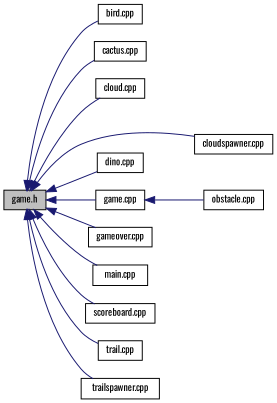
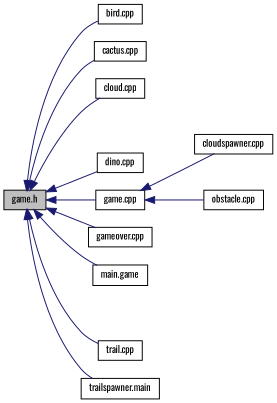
  digraph {
    fontname=Oswald
    rankdir=LR
    node [color=black fillcolor=white fontname=Oswald fontsize=10 shape=record style=filled]
    edge [color=midnightblue dir=back fontname=Oswald fontsize=10 labelfontname=Helvetica labelfontsize=10 style=solid]
    n1 [fillcolor=grey75 fontcolor=black height=0.2 label="game.h" width=0.4]
    n2 [height=0.2 label="bird.cpp" width=0.4]
    n3 [height=0.2 label="cactus.cpp" width=0.4]
    n4 [height=0.2 label="cloud.cpp" width=0.4]
    n5 [height=0.2 label="cloudspawner.cpp" width=0.4]
    n6 [height=0.2 label="dino.cpp" width=0.4]
    n7 [height=0.2 label="game.cpp" width=0.4]
    n8 [height=0.2 label="gameover.cpp" width=0.4]
-   n9 [height=0.2 label="main.cpp" width=0.4]
-   n10 [height=0.2 label="scoreboard.cpp" width=0.4]
+   n9 [height=0.2 label="main.game" width=0.4]
    n11 [height=0.2 label="trail.cpp" width=0.4]
-   n12 [height=0.2 label="trailspawner.cpp" width=0.4]
+   n12 [height=0.2 label="trailspawner.main" width=0.4]
    n13 [height=0.2 label="obstacle.cpp" width=0.4]
    n1 -> n2
    n1 -> n3
    n1 -> n4
-   n1 -> n5
+   n7 -> n5
    n1 -> n6
    n1 -> n7
    n1 -> n8
    n1 -> n9
-   n1 -> n10
    n1 -> n11
    n1 -> n12
    n7 -> n13
  }
